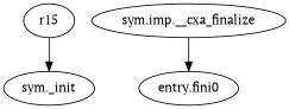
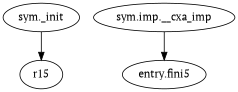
  digraph {
    fontname="PT Serif"
    node [fontname="PT Serif"]
    edge [fontname="PT Serif"]
    n1 [label="sym._init"]
    n2 [label=r15]
-   n3 [label="entry.fini0"]
-   n4 [label="sym.imp.__cxa_finalize"]
-   n2 -> n1
+   n3 [label="entry.fini5"]
+   n4 [label="sym.imp.__cxa_imp"]
+   n1 -> n2
    n4 -> n3
  }
